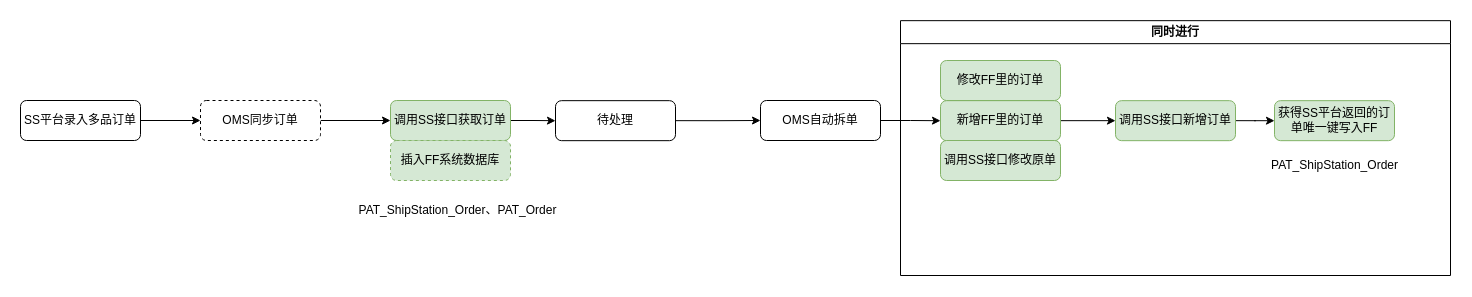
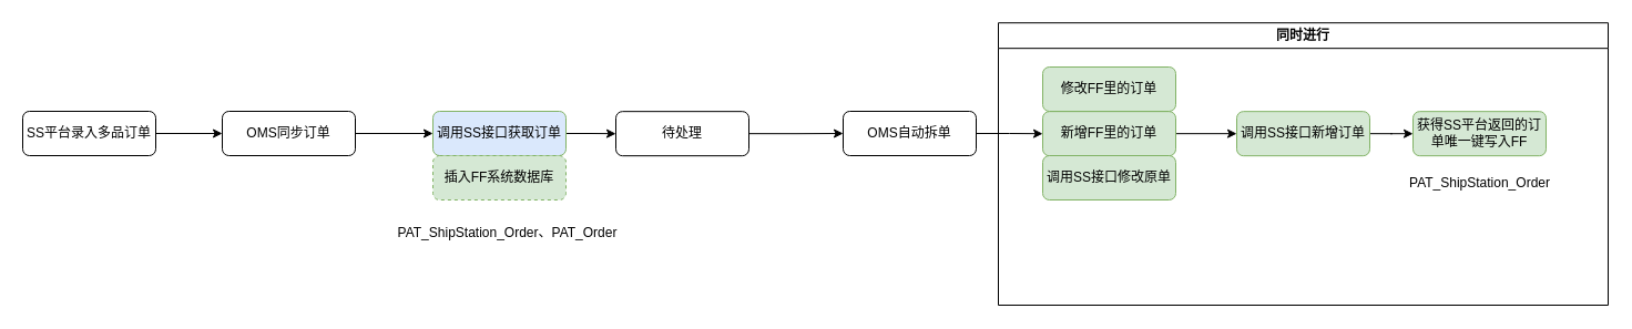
  <mxCell id="0" />
  <mxCell id="1" parent="0" />
  <mxCell id="2" style="edgeStyle=orthogonalEdgeStyle;rounded=0;orthogonalLoop=1;jettySize=auto;html=1;exitX=1;exitY=0.5;exitDx=0;exitDy=0;" edge="1" parent="1" source="3" target="5"><mxGeometry relative="1" as="geometry"><mxPoint x="220" y="120.167" as="targetPoint" /></mxGeometry></mxCell>
  <mxCell id="3" value="SS平台录入多品订单" style="rounded=1;whiteSpace=wrap;html=1;fontSize=12;glass=0;strokeWidth=1;shadow=0;" vertex="1" parent="1"><mxGeometry x="20" y="100" width="120" height="40" as="geometry" /></mxCell>
  <mxCell id="4" style="edgeStyle=orthogonalEdgeStyle;rounded=0;orthogonalLoop=1;jettySize=auto;html=1;exitX=1;exitY=0.5;exitDx=0;exitDy=0;" edge="1" parent="1" source="5" target="7"><mxGeometry relative="1" as="geometry"><mxPoint x="390" y="120.167" as="targetPoint" /></mxGeometry></mxCell>
- <mxCell id="5" value="OMS同步订单" style="rounded=1;whiteSpace=wrap;html=1;fontSize=12;glass=0;strokeWidth=1;shadow=0;dashed=1;" vertex="1" parent="1"><mxGeometry x="200" y="99.997" width="120" height="40" as="geometry" /></mxCell>
+ <mxCell id="5" value="OMS同步订单" style="rounded=1;whiteSpace=wrap;html=1;fontSize=12;glass=0;strokeWidth=1;shadow=0;" vertex="1" parent="1"><mxGeometry x="200" y="99.997" width="120" height="40" as="geometry" /></mxCell>
  <mxCell id="6" style="edgeStyle=orthogonalEdgeStyle;rounded=0;orthogonalLoop=1;jettySize=auto;html=1;exitX=1;exitY=0.5;exitDx=0;exitDy=0;" edge="1" parent="1" source="7" target="11"><mxGeometry relative="1" as="geometry"><mxPoint x="630" y="120.167" as="targetPoint" /></mxGeometry></mxCell>
- <mxCell id="7" value="调用SS接口获取订单" style="rounded=1;whiteSpace=wrap;html=1;fontSize=12;glass=0;strokeWidth=1;shadow=0;fillColor=#d5e8d4;strokeColor=#82b366;" vertex="1" parent="1"><mxGeometry x="390" y="99.997" width="120" height="40" as="geometry" /></mxCell>
+ <mxCell id="7" value="调用SS接口获取订单" style="rounded=1;whiteSpace=wrap;html=1;fontSize=12;glass=0;strokeWidth=1;shadow=0;fillColor=#dae8fc;strokeColor=#82b366;" vertex="1" parent="1"><mxGeometry x="390" y="99.997" width="120" height="40" as="geometry" /></mxCell>
  <mxCell id="8" value="PAT_ShipStation_Order、PAT_Order" style="text;html=1;align=center;verticalAlign=middle;resizable=0;points=[];autosize=1;strokeColor=none;fillColor=none;" vertex="1" parent="1"><mxGeometry x="347" y="195" width="220" height="30" as="geometry" /></mxCell>
  <mxCell id="9" value="插入FF系统数据库" style="rounded=1;whiteSpace=wrap;html=1;fontSize=12;glass=0;strokeWidth=1;shadow=0;fillColor=#d5e8d4;strokeColor=#82b366;dashed=1;" vertex="1" parent="1"><mxGeometry x="390" y="139.997" width="120" height="40" as="geometry" /></mxCell>
  <mxCell id="10" style="edgeStyle=orthogonalEdgeStyle;rounded=0;orthogonalLoop=1;jettySize=auto;html=1;exitX=1;exitY=0.5;exitDx=0;exitDy=0;" edge="1" parent="1" source="11" target="13"><mxGeometry relative="1" as="geometry"><mxPoint x="800" y="120.167" as="targetPoint" /></mxGeometry></mxCell>
  <mxCell id="11" value="待处理" style="rounded=1;whiteSpace=wrap;html=1;fontSize=12;glass=0;strokeWidth=1;shadow=0;" vertex="1" parent="1"><mxGeometry x="555" y="100.167" width="120" height="40" as="geometry" /></mxCell>
  <mxCell id="12" style="edgeStyle=orthogonalEdgeStyle;rounded=0;orthogonalLoop=1;jettySize=auto;html=1;exitX=1;exitY=0.5;exitDx=0;exitDy=0;" edge="1" parent="1" source="13" target="15"><mxGeometry relative="1" as="geometry"><mxPoint x="920" y="120.167" as="targetPoint" /></mxGeometry></mxCell>
  <mxCell id="13" value="OMS自动拆单" style="rounded=1;whiteSpace=wrap;html=1;fontSize=12;glass=0;strokeWidth=1;shadow=0;" vertex="1" parent="1"><mxGeometry x="760" y="99.997" width="120" height="40" as="geometry" /></mxCell>
  <mxCell id="14" style="edgeStyle=orthogonalEdgeStyle;rounded=0;orthogonalLoop=1;jettySize=auto;html=1;exitX=1;exitY=0.5;exitDx=0;exitDy=0;" edge="1" parent="1" source="15" target="22"><mxGeometry relative="1" as="geometry" /></mxCell>
  <mxCell id="15" value="新增FF里的订单" style="rounded=1;whiteSpace=wrap;html=1;fontSize=12;glass=0;strokeWidth=1;shadow=0;fillColor=#d5e8d4;strokeColor=#82b366;" vertex="1" parent="1"><mxGeometry x="940" y="100.167" width="120" height="40" as="geometry" /></mxCell>
  <mxCell id="16" value="调用SS接口修改原单" style="rounded=1;whiteSpace=wrap;html=1;fontSize=12;glass=0;strokeWidth=1;shadow=0;fillColor=#d5e8d4;strokeColor=#82b366;" vertex="1" parent="1"><mxGeometry x="940" y="139.997" width="120" height="40" as="geometry" /></mxCell>
  <mxCell id="17" style="edgeStyle=orthogonalEdgeStyle;rounded=0;orthogonalLoop=1;jettySize=auto;html=1;exitX=1;exitY=0.5;exitDx=0;exitDy=0;" edge="1" parent="1" source="22" target="19"><mxGeometry relative="1" as="geometry"><mxPoint x="1270" y="120" as="targetPoint" /></mxGeometry></mxCell>
  <mxCell id="18" value="修改FF里的订单" style="rounded=1;whiteSpace=wrap;html=1;fontSize=12;glass=0;strokeWidth=1;shadow=0;fillColor=#d5e8d4;strokeColor=#82b366;" vertex="1" parent="1"><mxGeometry x="940" y="59.997" width="120" height="40" as="geometry" /></mxCell>
  <mxCell id="19" value="获得SS平台返回的订单唯一键写入FF" style="rounded=1;whiteSpace=wrap;html=1;fontSize=12;glass=0;strokeWidth=1;shadow=0;fillColor=#d5e8d4;strokeColor=#82b366;" vertex="1" parent="1"><mxGeometry x="1274" y="100.17" width="120" height="40" as="geometry" /></mxCell>
  <mxCell id="20" value="PAT_ShipStation_Order" style="text;html=1;align=center;verticalAlign=middle;resizable=0;points=[];autosize=1;strokeColor=none;fillColor=none;" vertex="1" parent="1"><mxGeometry x="1259" y="150" width="150" height="30" as="geometry" /></mxCell>
  <mxCell id="21" value="同时进行" style="swimlane;whiteSpace=wrap;html=1;" vertex="1" parent="1"><mxGeometry x="900" y="20.17" width="550" height="254.83" as="geometry" /></mxCell>
  <mxCell id="22" value="调用SS接口新增订单" style="rounded=1;whiteSpace=wrap;html=1;fontSize=12;glass=0;strokeWidth=1;shadow=0;fillColor=#d5e8d4;strokeColor=#82b366;" vertex="1" parent="21"><mxGeometry x="215" y="79.997" width="120" height="40" as="geometry" /></mxCell>
